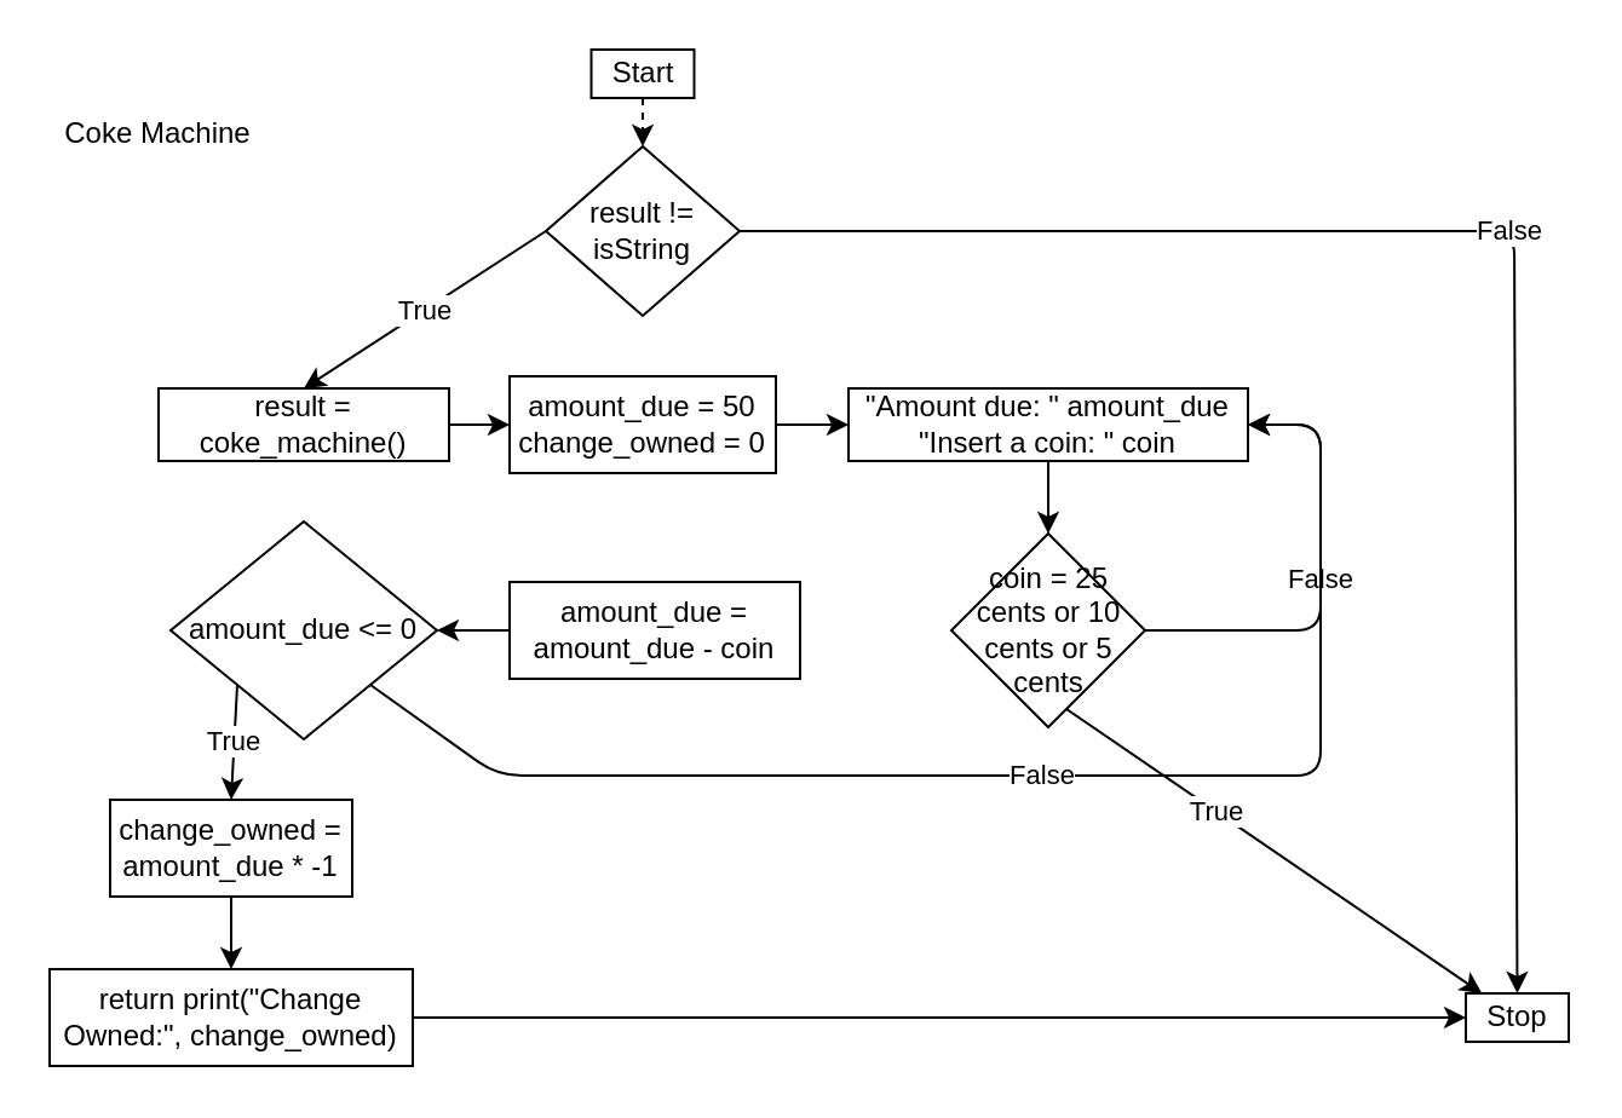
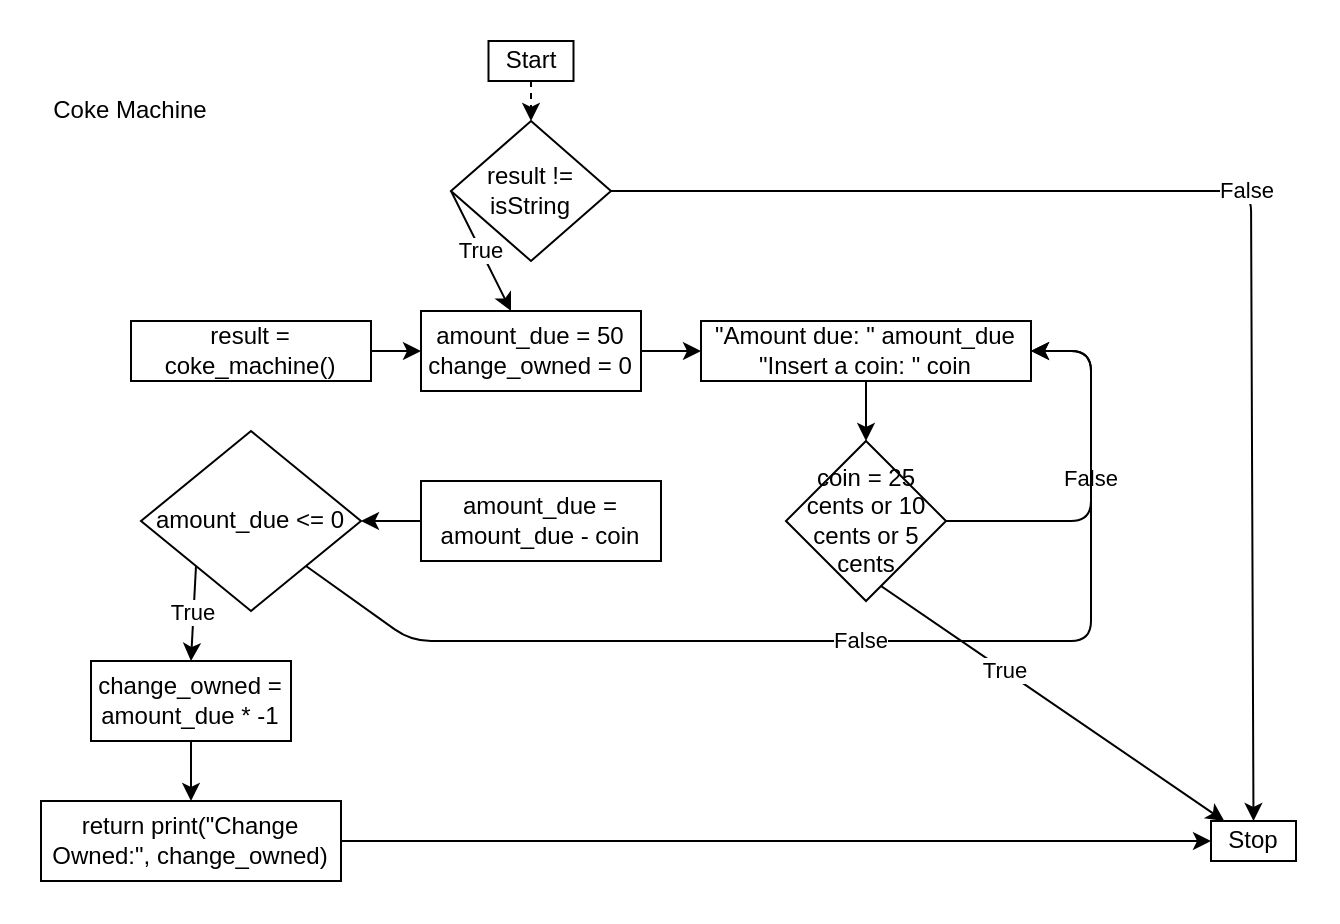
  <mxCell id="0" />
  <mxCell id="1" parent="0" />
  <mxCell id="2" style="edgeStyle=none;html=1;exitX=0.5;exitY=1;exitDx=0;exitDy=0;entryX=0.5;entryY=0;entryDx=0;entryDy=0;dashed=1;" edge="1" parent="1" source="3" target="19"><mxGeometry relative="1" as="geometry" /></mxCell>
  <mxCell id="3" value="Start" style="rounded=0;whiteSpace=wrap;html=1;" vertex="1" parent="1"><mxGeometry x="243.75" y="20" width="42.5" height="20" as="geometry" /></mxCell>
  <mxCell id="4" value="Coke Machine" style="text;html=1;strokeColor=none;fillColor=none;align=center;verticalAlign=middle;whiteSpace=wrap;rounded=0;" vertex="1" parent="1"><mxGeometry x="20" y="40" width="90" height="30" as="geometry" /></mxCell>
  <mxCell id="5" value="False" style="edgeStyle=none;html=1;exitX=1;exitY=0.5;exitDx=0;exitDy=0;entryX=1;entryY=0.5;entryDx=0;entryDy=0;" edge="1" parent="1" source="7" target="24"><mxGeometry relative="1" as="geometry"><Array as="points"><mxPoint x="545" y="260" /><mxPoint x="545" y="175" /></Array></mxGeometry></mxCell>
  <mxCell id="6" value="True" style="edgeStyle=none;html=1;exitX=0;exitY=0.5;exitDx=0;exitDy=0;" edge="1" parent="1" source="7" target="22"><mxGeometry relative="1" as="geometry" /></mxCell>
  <mxCell id="7" value="coin = 25 cents or 10 cents or 5 cents" style="rhombus;whiteSpace=wrap;html=1;" vertex="1" parent="1"><mxGeometry x="392.5" y="220" width="80" height="80" as="geometry" /></mxCell>
  <mxCell id="8" style="edgeStyle=none;html=1;exitX=0;exitY=0.5;exitDx=0;exitDy=0;entryX=1;entryY=0.5;entryDx=0;entryDy=0;" edge="1" parent="1" source="9" target="12"><mxGeometry relative="1" as="geometry" /></mxCell>
  <mxCell id="9" value="amount_due = amount_due - coin" style="rounded=0;whiteSpace=wrap;html=1;" vertex="1" parent="1"><mxGeometry x="210" y="240" width="120" height="40" as="geometry" /></mxCell>
  <mxCell id="10" value="False" style="edgeStyle=none;html=1;exitX=1;exitY=1;exitDx=0;exitDy=0;entryX=1;entryY=0.5;entryDx=0;entryDy=0;" edge="1" parent="1" source="12" target="24"><mxGeometry relative="1" as="geometry"><Array as="points"><mxPoint x="205" y="320" /><mxPoint x="545" y="320" /><mxPoint x="545" y="250" /><mxPoint x="545" y="175" /></Array></mxGeometry></mxCell>
  <mxCell id="11" value="True" style="edgeStyle=none;html=1;exitX=0;exitY=1;exitDx=0;exitDy=0;entryX=0.5;entryY=0;entryDx=0;entryDy=0;" edge="1" parent="1" source="12" target="14"><mxGeometry relative="1" as="geometry" /></mxCell>
  <mxCell id="12" value="amount_due &amp;lt;= 0" style="rhombus;whiteSpace=wrap;html=1;" vertex="1" parent="1"><mxGeometry x="70" y="215" width="110" height="90" as="geometry" /></mxCell>
  <mxCell id="13" style="edgeStyle=none;html=1;exitX=0.5;exitY=1;exitDx=0;exitDy=0;entryX=0.5;entryY=0;entryDx=0;entryDy=0;" edge="1" parent="1" source="14" target="26"><mxGeometry relative="1" as="geometry" /></mxCell>
  <mxCell id="14" value="change_owned = amount_due * -1" style="rounded=0;whiteSpace=wrap;html=1;" vertex="1" parent="1"><mxGeometry x="45" y="330" width="100" height="40" as="geometry" /></mxCell>
  <mxCell id="15" style="edgeStyle=none;html=1;exitX=1;exitY=0.5;exitDx=0;exitDy=0;entryX=0;entryY=0.5;entryDx=0;entryDy=0;" edge="1" parent="1" source="16" target="24"><mxGeometry relative="1" as="geometry" /></mxCell>
  <mxCell id="16" value="amount_due = 50&lt;br&gt;change_owned = 0" style="rounded=0;whiteSpace=wrap;html=1;" vertex="1" parent="1"><mxGeometry x="210" y="155" width="110" height="40" as="geometry" /></mxCell>
  <mxCell id="17" value="False" style="edgeStyle=none;html=1;exitX=1;exitY=0.5;exitDx=0;exitDy=0;entryX=0.5;entryY=0;entryDx=0;entryDy=0;" edge="1" parent="1" source="19" target="22"><mxGeometry relative="1" as="geometry"><Array as="points"><mxPoint x="625" y="95" /></Array></mxGeometry></mxCell>
- <mxCell id="18" value="True" style="edgeStyle=none;html=1;exitX=0;exitY=0.5;exitDx=0;exitDy=0;entryX=0.5;entryY=0;entryDx=0;entryDy=0;" edge="1" parent="1" source="19" target="21"><mxGeometry relative="1" as="geometry"><mxPoint x="146" y="150" as="targetPoint" /></mxGeometry></mxCell>
+ <mxCell id="18" value="True" style="edgeStyle=none;html=1;exitX=0;exitY=0.5;exitDx=0;exitDy=0;" edge="1" parent="1" source="19" target="16"><mxGeometry relative="1" as="geometry"><mxPoint x="146" y="150" as="targetPoint" /></mxGeometry></mxCell>
  <mxCell id="19" value="result != isString" style="rhombus;whiteSpace=wrap;html=1;" vertex="1" parent="1"><mxGeometry x="225" y="60" width="80" height="70" as="geometry" /></mxCell>
  <mxCell id="20" style="edgeStyle=none;html=1;entryX=0;entryY=0.5;entryDx=0;entryDy=0;exitX=1;exitY=0.5;exitDx=0;exitDy=0;" edge="1" parent="1" source="21" target="16"><mxGeometry relative="1" as="geometry"><mxPoint x="195" y="180" as="sourcePoint" /></mxGeometry></mxCell>
  <mxCell id="21" value="result = coke_machine()" style="rounded=0;whiteSpace=wrap;html=1;" vertex="1" parent="1"><mxGeometry x="65" y="160" width="120" height="30" as="geometry" /></mxCell>
  <mxCell id="22" value="Stop" style="rounded=0;whiteSpace=wrap;html=1;" vertex="1" parent="1"><mxGeometry x="605" y="410" width="42.5" height="20" as="geometry" /></mxCell>
  <mxCell id="23" style="edgeStyle=none;html=1;exitX=0.5;exitY=1;exitDx=0;exitDy=0;entryX=0.5;entryY=0;entryDx=0;entryDy=0;" edge="1" parent="1" source="24" target="7"><mxGeometry relative="1" as="geometry" /></mxCell>
  <mxCell id="24" value="&quot;Amount due: &quot; amount_due&lt;br&gt;&quot;Insert a coin: &quot; coin" style="rounded=0;whiteSpace=wrap;html=1;" vertex="1" parent="1"><mxGeometry x="350" y="160" width="165" height="30" as="geometry" /></mxCell>
  <mxCell id="25" style="edgeStyle=none;html=1;exitX=1;exitY=0.5;exitDx=0;exitDy=0;entryX=0;entryY=0.5;entryDx=0;entryDy=0;" edge="1" parent="1" source="26" target="22"><mxGeometry relative="1" as="geometry" /></mxCell>
  <mxCell id="26" value="return print(&quot;Change Owned:&quot;, change_owned)" style="rounded=0;whiteSpace=wrap;html=1;" vertex="1" parent="1"><mxGeometry x="20" y="400" width="150" height="40" as="geometry" /></mxCell>
